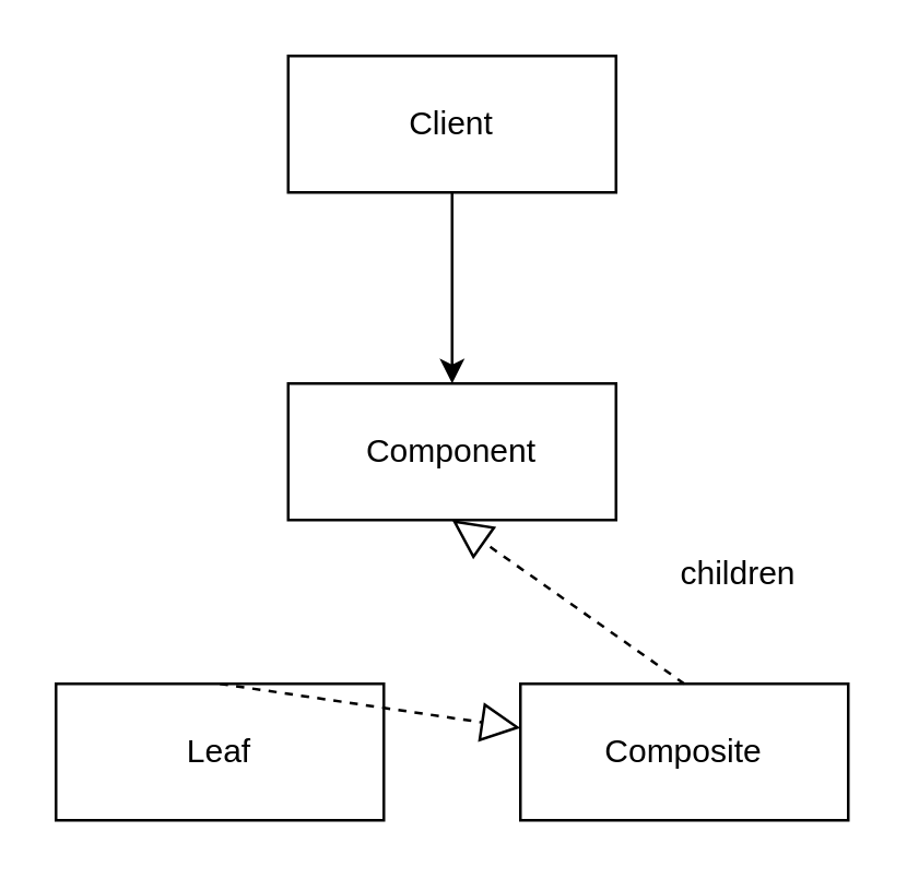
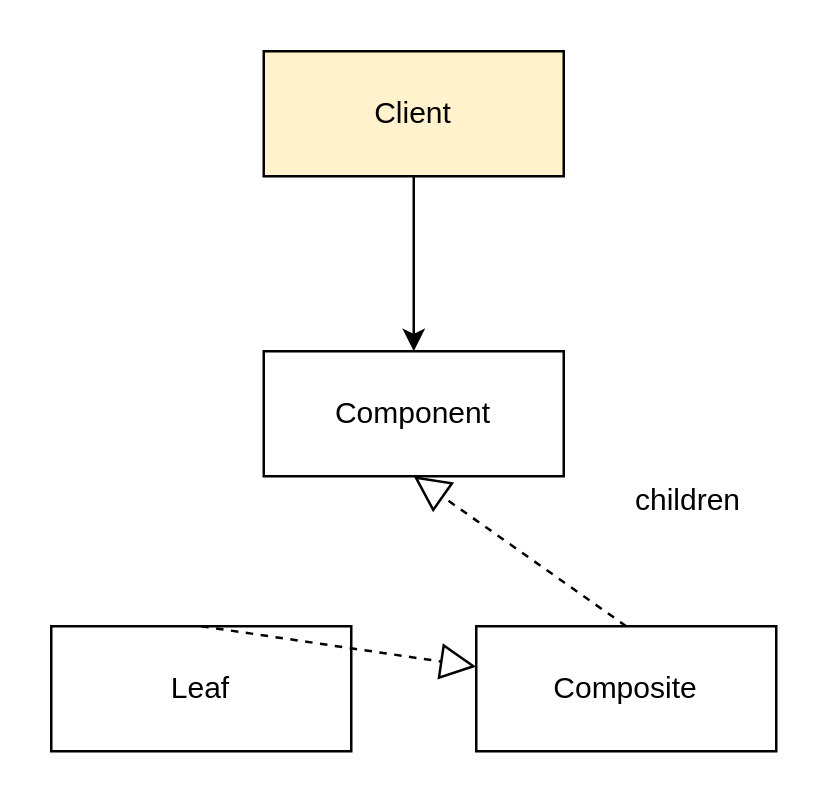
  <mxCell id="0" />
  <mxCell id="1" parent="0" />
  <mxCell id="2" value="" style="edgeStyle=orthogonalEdgeStyle;rounded=0;orthogonalLoop=1;jettySize=auto;html=1;" edge="1" parent="1" source="3" target="4"><mxGeometry relative="1" as="geometry" /></mxCell>
- <mxCell id="3" value="Client" style="rounded=0;whiteSpace=wrap;html=1;" vertex="1" parent="1"><mxGeometry x="105" y="20" width="120" height="50" as="geometry" /></mxCell>
+ <mxCell id="3" value="Client" style="rounded=0;whiteSpace=wrap;html=1;fillColor=#fff2cc;" vertex="1" parent="1"><mxGeometry x="105" y="20" width="120" height="50" as="geometry" /></mxCell>
  <mxCell id="4" value="Component" style="rounded=0;whiteSpace=wrap;html=1;" vertex="1" parent="1"><mxGeometry x="105" y="140" width="120" height="50" as="geometry" /></mxCell>
  <mxCell id="5" value="Leaf" style="rounded=0;whiteSpace=wrap;html=1;" vertex="1" parent="1"><mxGeometry x="20" y="250" width="120" height="50" as="geometry" /></mxCell>
  <mxCell id="6" value="Composite" style="rounded=0;whiteSpace=wrap;html=1;" vertex="1" parent="1"><mxGeometry x="190" y="250" width="120" height="50" as="geometry" /></mxCell>
  <mxCell id="7" value="" style="endArrow=block;dashed=1;endFill=0;endSize=12;html=1;exitX=0.5;exitY=0;exitDx=0;exitDy=0;" edge="1" parent="1" source="5" target="6"><mxGeometry width="160" relative="1" as="geometry"><mxPoint x="45" y="210" as="sourcePoint" /><mxPoint x="205" y="210" as="targetPoint" /></mxGeometry></mxCell>
  <mxCell id="8" value="" style="endArrow=block;dashed=1;endFill=0;endSize=12;html=1;exitX=0.5;exitY=0;exitDx=0;exitDy=0;" edge="1" parent="1" source="6"><mxGeometry width="160" relative="1" as="geometry"><mxPoint x="90" y="260" as="sourcePoint" /><mxPoint x="165" y="190" as="targetPoint" /></mxGeometry></mxCell>
- <mxCell id="9" value="children" style="text;html=1;strokeColor=none;fillColor=none;align=center;verticalAlign=middle;whiteSpace=wrap;rounded=0;" vertex="1" parent="1"><mxGeometry x="250" y="200" width="40" height="20" as="geometry" /></mxCell>
+ <mxCell id="9" value="children" style="text;html=1;strokeColor=none;fillColor=none;align=center;verticalAlign=middle;whiteSpace=wrap;rounded=0;" vertex="1" parent="1"><mxGeometry x="255" y="190" width="40" height="20" as="geometry" /></mxCell>
